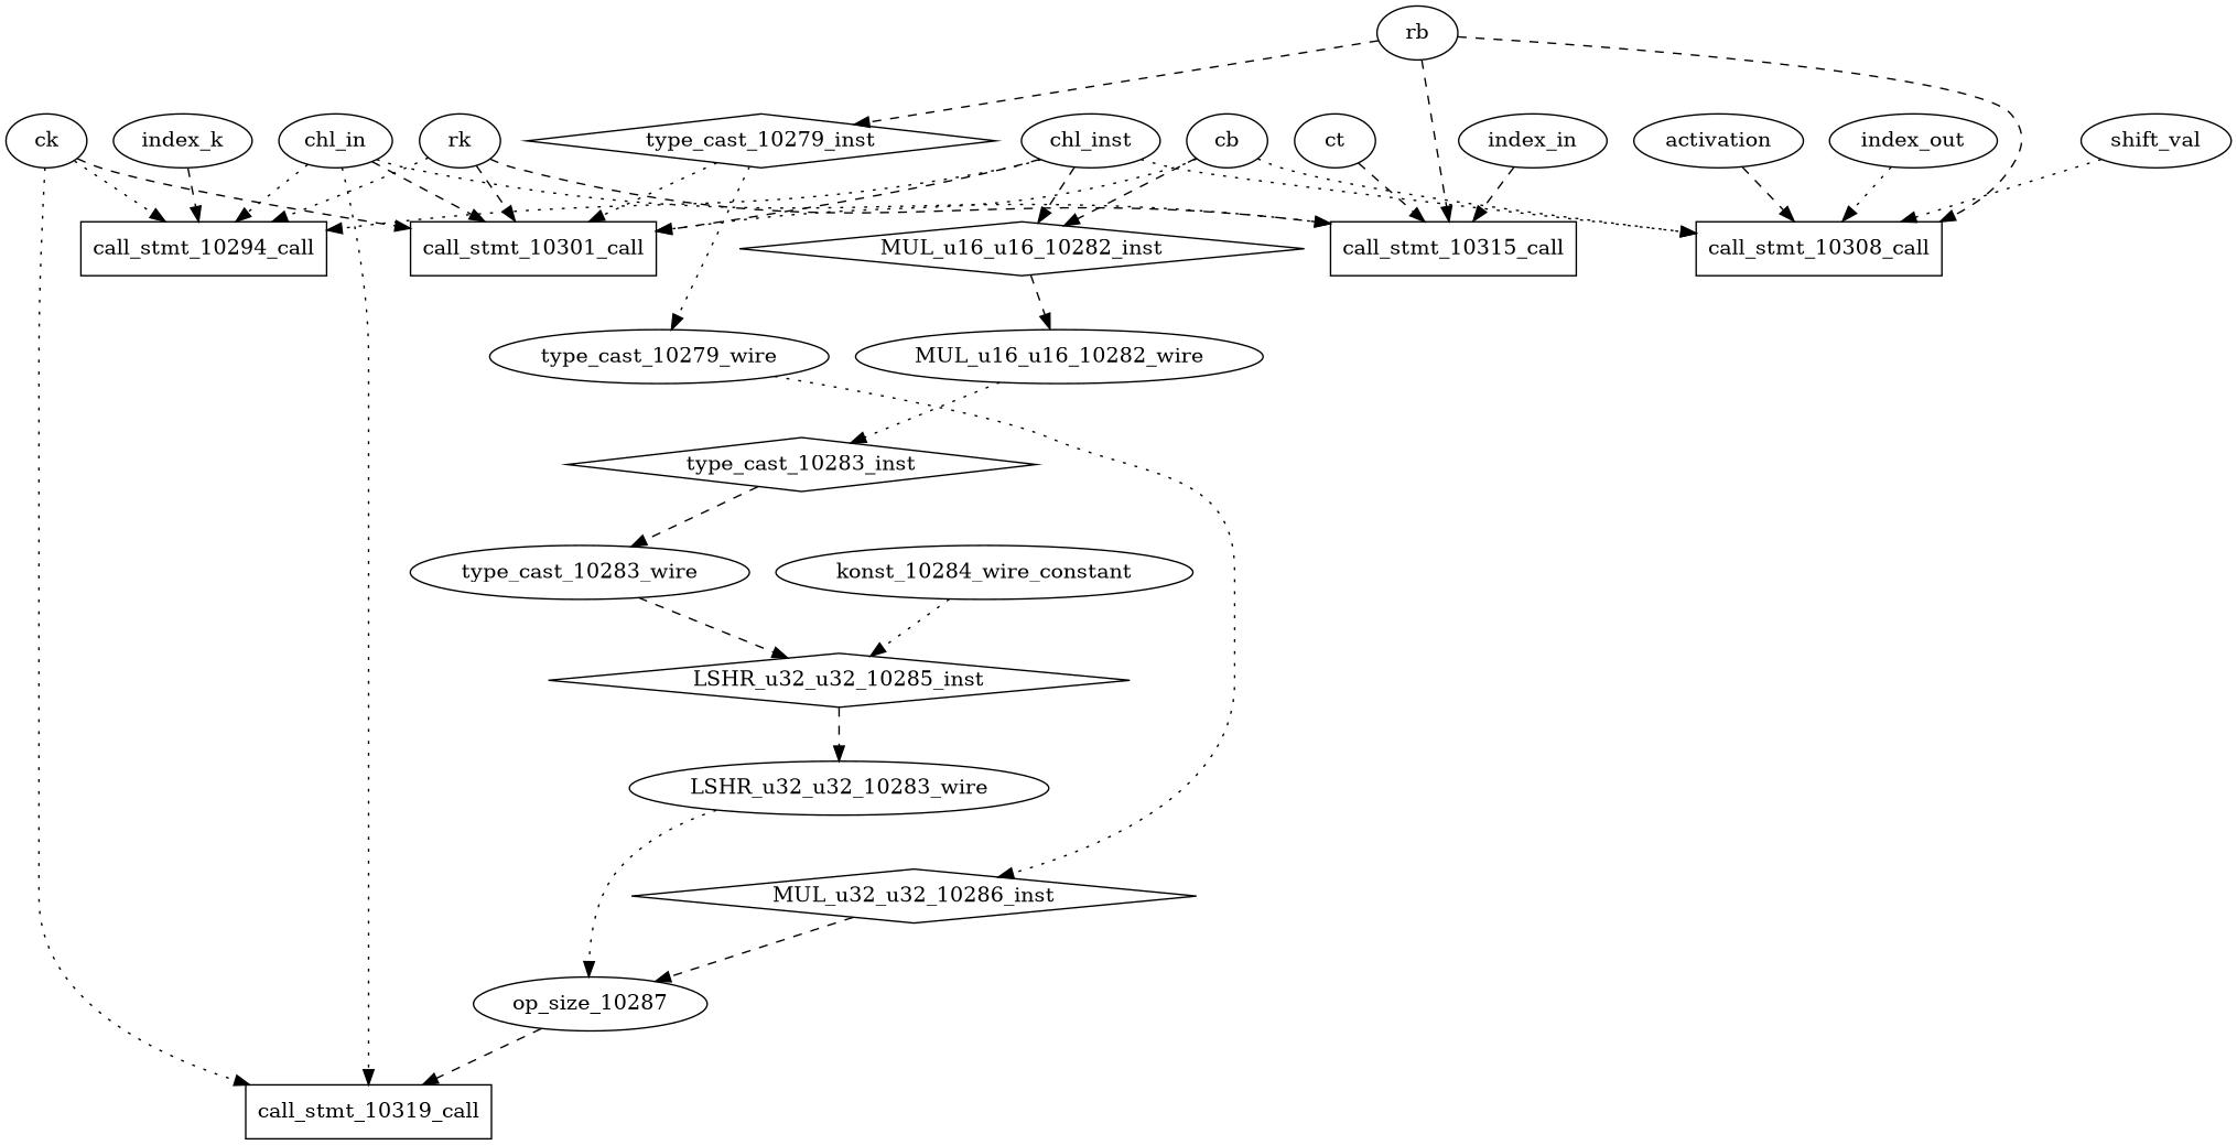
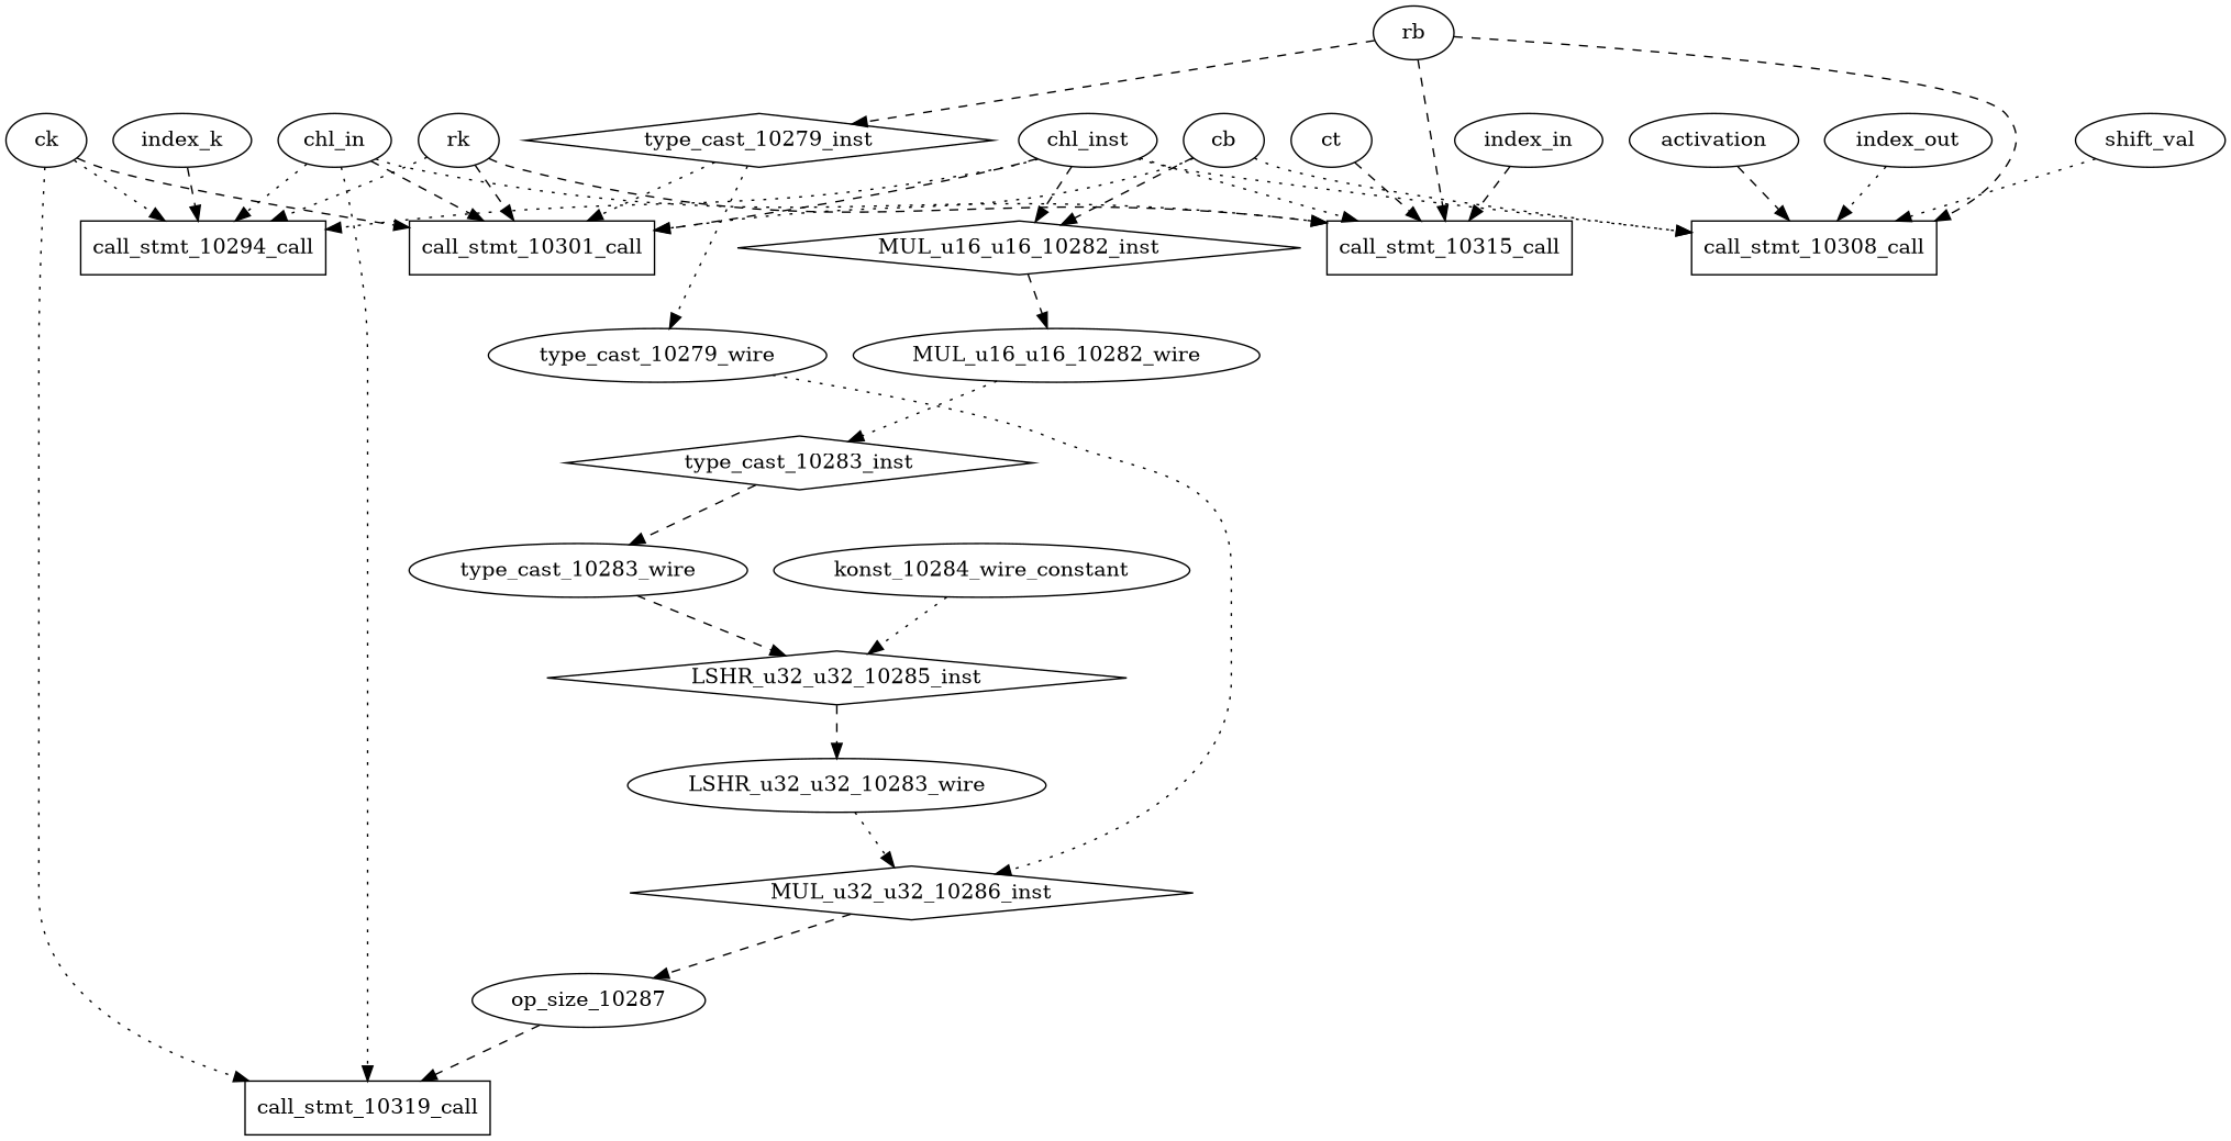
  digraph {
    edge [style=dashed]
    n1 [label=LSHR_u32_u32_10283_wire shape=ellipse]
    MUL_u32_u32_10286_inst [shape=diamond]
    op_size_10287 [shape=ellipse]
    MUL_u16_u16_10282_wire [shape=ellipse]
    type_cast_10283_inst [shape=diamond]
    type_cast_10283_wire [shape=ellipse]
    konst_10284_wire_constant [shape=ellipse]
    LSHR_u32_u32_10285_inst [shape=diamond]
    call_stmt_10319_call [shape=rectangle]
    type_cast_10279_wire [shape=ellipse]
    MUL_u16_u16_10282_inst [shape=diamond]
    cb
    call_stmt_10301_call [shape=rectangle]
    call_stmt_10308_call [shape=rectangle]
    n15 [label=chl_inst]
    call_stmt_10294_call [shape=rectangle]
    call_stmt_10315_call [shape=rectangle]
    chl_in
    rk
    ck
    index_k
    rb
    type_cast_10279_inst [shape=diamond]
    shift_val
    activation
    index_out
    ct
    index_in
-   n1 -> op_size_10287 [style=dotted]
+   n1 -> MUL_u32_u32_10286_inst [style=dotted]
    MUL_u32_u32_10286_inst -> op_size_10287
    op_size_10287 -> call_stmt_10319_call
    MUL_u16_u16_10282_wire -> type_cast_10283_inst [style=dotted]
    type_cast_10283_inst -> type_cast_10283_wire
    type_cast_10283_wire -> LSHR_u32_u32_10285_inst
    konst_10284_wire_constant -> LSHR_u32_u32_10285_inst [style=dotted]
    LSHR_u32_u32_10285_inst -> n1
    type_cast_10279_wire -> MUL_u32_u32_10286_inst [style=dotted]
    MUL_u16_u16_10282_inst -> MUL_u16_u16_10282_wire
    cb -> MUL_u16_u16_10282_inst
    cb -> call_stmt_10301_call [style=dotted]
    cb -> call_stmt_10308_call [style=dotted]
    n15 -> MUL_u16_u16_10282_inst
    n15 -> call_stmt_10301_call
    n15 -> call_stmt_10308_call [style=dotted]
    n15 -> call_stmt_10294_call [style=dotted]
+   n15 -> call_stmt_10315_call [style=dotted]
    chl_in -> call_stmt_10319_call [style=dotted]
    chl_in -> call_stmt_10301_call
    chl_in -> call_stmt_10294_call [style=dotted]
    chl_in -> call_stmt_10315_call [style=dotted]
    rk -> call_stmt_10301_call
    rk -> call_stmt_10294_call [style=dotted]
    rk -> call_stmt_10315_call
    ck -> call_stmt_10319_call [style=dotted]
    ck -> call_stmt_10301_call
    ck -> call_stmt_10294_call [style=dotted]
    index_k -> call_stmt_10294_call
    rb -> call_stmt_10308_call
    rb -> call_stmt_10315_call
    rb -> type_cast_10279_inst
    type_cast_10279_inst -> type_cast_10279_wire [style=dotted]
    type_cast_10279_inst -> call_stmt_10301_call [style=dotted]
    shift_val -> call_stmt_10308_call [style=dotted]
    activation -> call_stmt_10308_call
    index_out -> call_stmt_10308_call [style=dotted]
    ct -> call_stmt_10315_call
    index_in -> call_stmt_10315_call
  }
